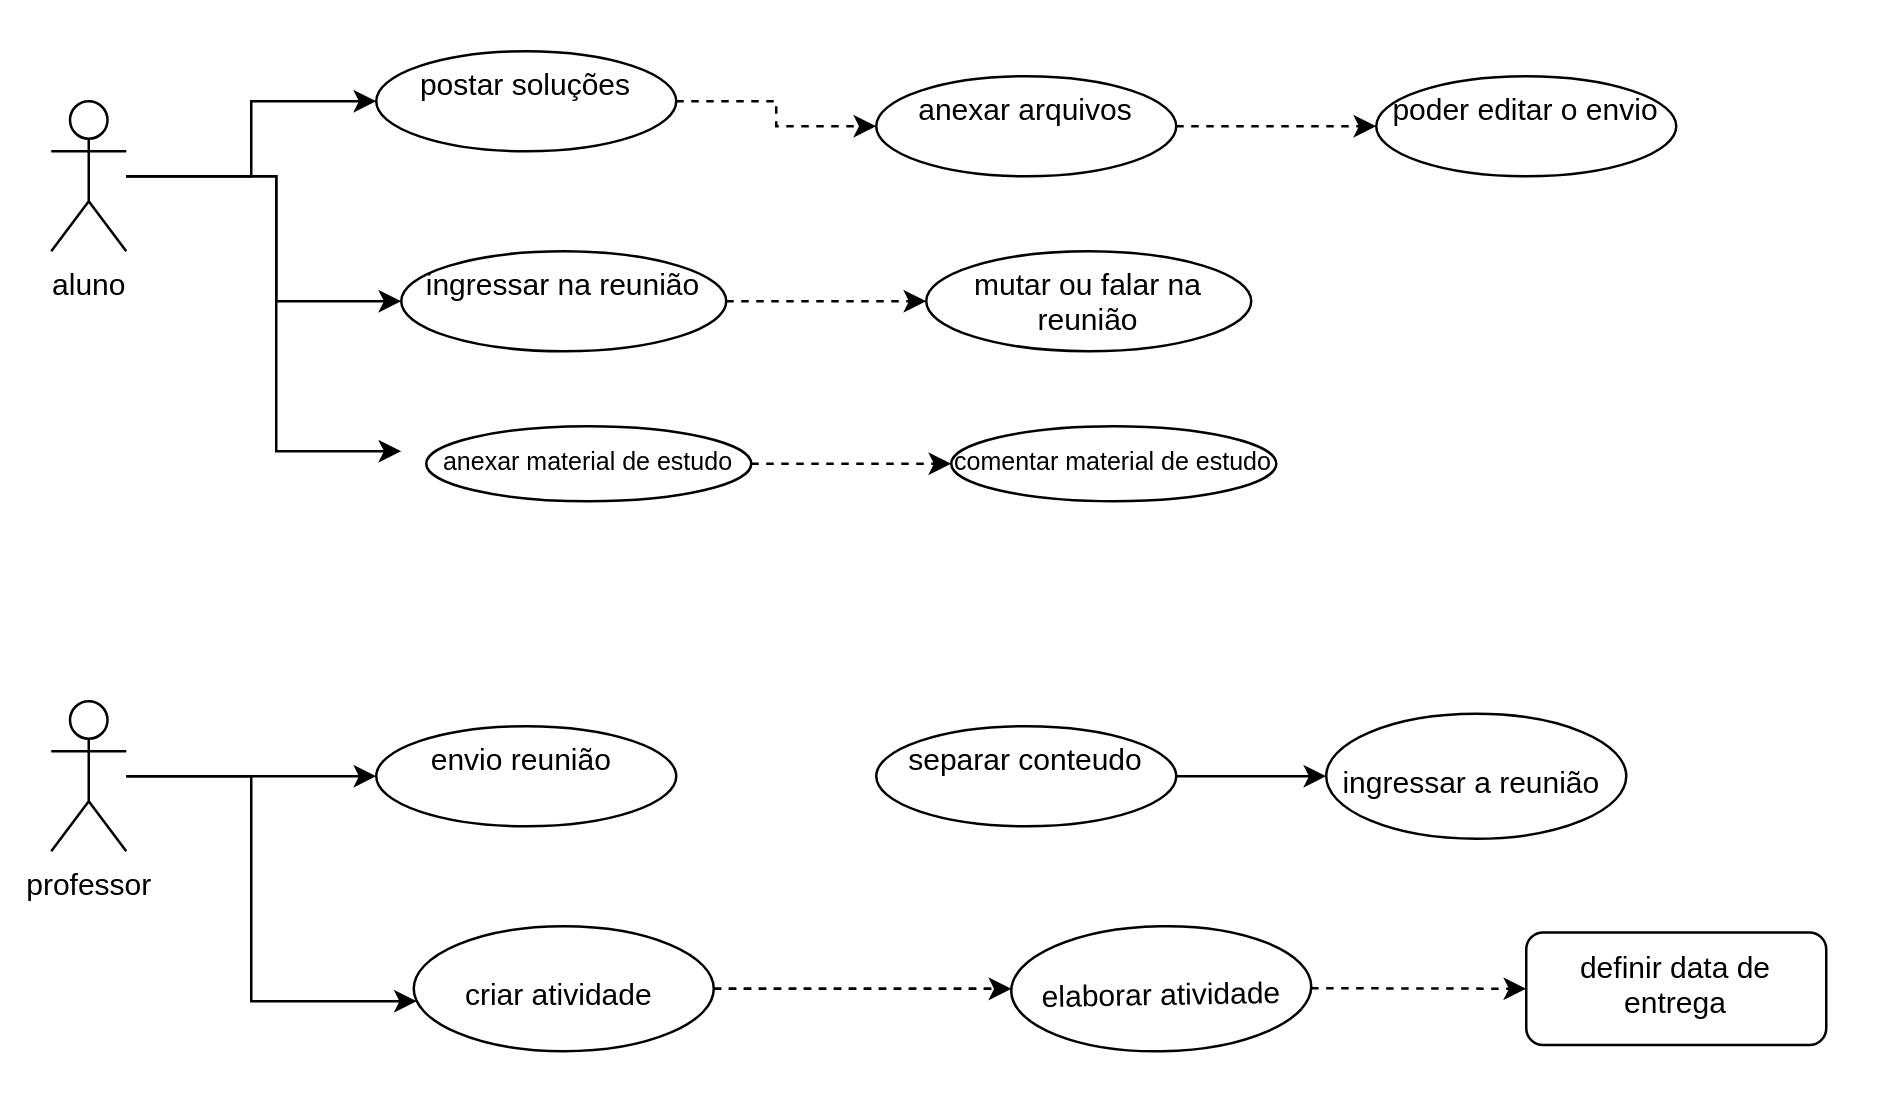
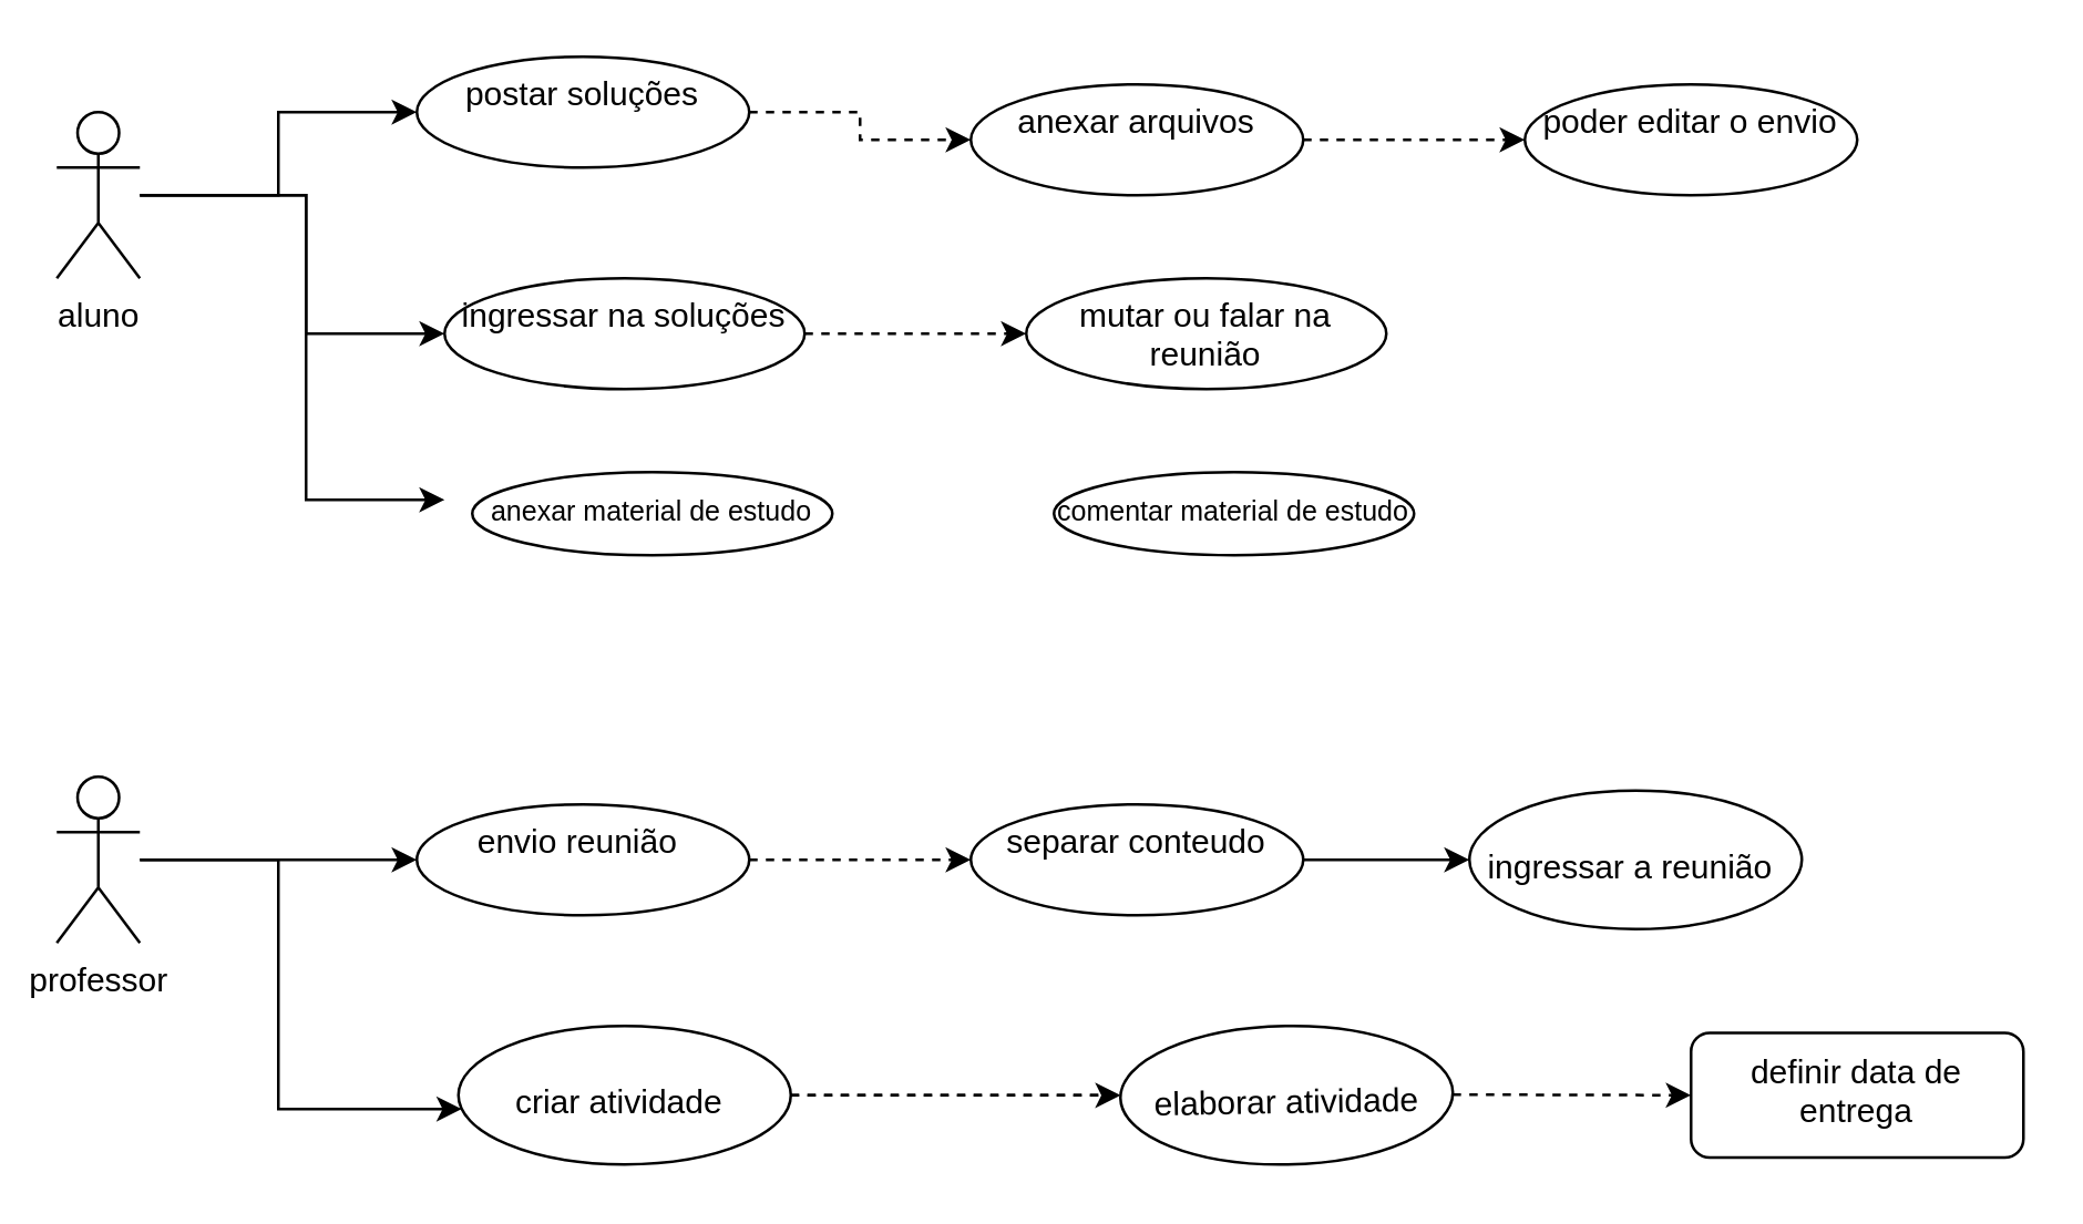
  <mxCell id="0" />
  <mxCell id="1" parent="0" />
  <mxCell id="2" value="" style="edgeStyle=orthogonalEdgeStyle;rounded=0;orthogonalLoop=1;jettySize=auto;html=1;" edge="1" parent="1" source="5" target="10"><mxGeometry relative="1" as="geometry" /></mxCell>
  <mxCell id="3" value="" style="edgeStyle=orthogonalEdgeStyle;rounded=0;orthogonalLoop=1;jettySize=auto;html=1;" edge="1" parent="1" source="5" target="12"><mxGeometry relative="1" as="geometry"><Array as="points"><mxPoint x="110" y="70" /></Array></mxGeometry></mxCell>
  <mxCell id="4" value="" style="edgeStyle=orthogonalEdgeStyle;rounded=0;orthogonalLoop=1;jettySize=auto;html=1;" edge="1" parent="1" source="5"><mxGeometry relative="1" as="geometry"><mxPoint x="160" y="180" as="targetPoint" /><Array as="points"><mxPoint x="110" y="70" /><mxPoint x="110" y="180" /></Array></mxGeometry></mxCell>
  <mxCell id="5" value="&lt;font style=&quot;vertical-align: inherit&quot;&gt;&lt;font style=&quot;vertical-align: inherit&quot;&gt;aluno&lt;/font&gt;&lt;/font&gt;" style="shape=umlActor;verticalLabelPosition=bottom;verticalAlign=top;html=1;outlineConnect=0;" vertex="1" parent="1"><mxGeometry x="20" y="40" width="30" height="60" as="geometry" /></mxCell>
  <mxCell id="6" value="" style="edgeStyle=orthogonalEdgeStyle;rounded=0;orthogonalLoop=1;jettySize=auto;html=1;" edge="1" parent="1" source="8" target="21"><mxGeometry relative="1" as="geometry" /></mxCell>
  <mxCell id="7" value="" style="edgeStyle=orthogonalEdgeStyle;rounded=0;orthogonalLoop=1;jettySize=auto;html=1;" edge="1" parent="1" source="8" target="24"><mxGeometry relative="1" as="geometry"><Array as="points"><mxPoint x="100" y="310" /><mxPoint x="100" y="400" /></Array></mxGeometry></mxCell>
  <mxCell id="8" value="professor" style="shape=umlActor;verticalLabelPosition=bottom;verticalAlign=top;html=1;outlineConnect=0;" vertex="1" parent="1"><mxGeometry x="20" y="280" width="30" height="60" as="geometry" /></mxCell>
  <mxCell id="9" value="" style="edgeStyle=orthogonalEdgeStyle;rounded=0;orthogonalLoop=1;jettySize=auto;html=1;dashed=1;" edge="1" parent="1" source="10" target="16"><mxGeometry relative="1" as="geometry" /></mxCell>
  <mxCell id="10" value="postar soluções" style="ellipse;whiteSpace=wrap;html=1;verticalAlign=top;" vertex="1" parent="1"><mxGeometry x="150" y="20" width="120" height="40" as="geometry" /></mxCell>
  <mxCell id="11" value="" style="edgeStyle=orthogonalEdgeStyle;rounded=0;orthogonalLoop=1;jettySize=auto;html=1;dashed=1;" edge="1" parent="1" source="12" target="18"><mxGeometry relative="1" as="geometry" /></mxCell>
- <mxCell id="12" value="ingressar na reunião" style="ellipse;whiteSpace=wrap;html=1;verticalAlign=top;" vertex="1" parent="1"><mxGeometry x="160" y="100" width="130" height="40" as="geometry" /></mxCell>
- <mxCell id="13" value="" style="edgeStyle=orthogonalEdgeStyle;rounded=0;orthogonalLoop=1;jettySize=auto;html=1;dashed=1;" edge="1" parent="1" source="14" target="19"><mxGeometry relative="1" as="geometry" /></mxCell>
+ <mxCell id="12" value="ingressar na soluções" style="ellipse;whiteSpace=wrap;html=1;verticalAlign=top;" vertex="1" parent="1"><mxGeometry x="160" y="100" width="130" height="40" as="geometry" /></mxCell>
  <mxCell id="14" value="&lt;font style=&quot;font-size: 10px&quot;&gt;anexar material de estudo&lt;/font&gt;" style="ellipse;whiteSpace=wrap;html=1;verticalAlign=top;" vertex="1" parent="1"><mxGeometry x="170" y="170" width="130" height="30" as="geometry" /></mxCell>
  <mxCell id="15" value="" style="edgeStyle=orthogonalEdgeStyle;rounded=0;orthogonalLoop=1;jettySize=auto;html=1;dashed=1;" edge="1" parent="1" source="16" target="17"><mxGeometry relative="1" as="geometry" /></mxCell>
  <mxCell id="16" value="anexar arquivos" style="ellipse;whiteSpace=wrap;html=1;verticalAlign=top;" vertex="1" parent="1"><mxGeometry x="350" y="30" width="120" height="40" as="geometry" /></mxCell>
  <mxCell id="17" value="poder editar o envio" style="ellipse;whiteSpace=wrap;html=1;verticalAlign=top;" vertex="1" parent="1"><mxGeometry x="550" y="30" width="120" height="40" as="geometry" /></mxCell>
  <mxCell id="18" value="mutar ou falar na reunião" style="ellipse;whiteSpace=wrap;html=1;verticalAlign=top;" vertex="1" parent="1"><mxGeometry x="370" y="100" width="130" height="40" as="geometry" /></mxCell>
  <mxCell id="19" value="&lt;font style=&quot;font-size: 10px&quot;&gt;comentar material de estudo&lt;/font&gt;" style="ellipse;whiteSpace=wrap;html=1;verticalAlign=top;" vertex="1" parent="1"><mxGeometry x="380" y="170" width="130" height="30" as="geometry" /></mxCell>
+ <mxCell id="20" value="" style="edgeStyle=orthogonalEdgeStyle;rounded=0;orthogonalLoop=1;jettySize=auto;html=1;dashed=1;" edge="1" parent="1" source="21" target="26"><mxGeometry relative="1" as="geometry" /></mxCell>
  <mxCell id="21" value="envio reunião&amp;nbsp;" style="ellipse;whiteSpace=wrap;html=1;verticalAlign=top;" vertex="1" parent="1"><mxGeometry x="150" y="290" width="120" height="40" as="geometry" /></mxCell>
  <mxCell id="22" value="" style="edgeStyle=orthogonalEdgeStyle;rounded=0;orthogonalLoop=1;jettySize=auto;html=1;dashed=1;fontSize=10;startArrow=none;" edge="1" parent="1" source="29" target="28"><mxGeometry relative="1" as="geometry" /></mxCell>
  <mxCell id="23" value="" style="edgeStyle=orthogonalEdgeStyle;rounded=0;orthogonalLoop=1;jettySize=auto;html=1;dashed=1;fontSize=10;" edge="1" parent="1" source="24" target="29"><mxGeometry relative="1" as="geometry" /></mxCell>
  <mxCell id="24" value="&lt;br&gt;criar atividade&amp;nbsp;" style="ellipse;whiteSpace=wrap;html=1;verticalAlign=top;" vertex="1" parent="1"><mxGeometry x="165" y="370" width="120" height="50" as="geometry" /></mxCell>
  <mxCell id="25" value="" style="edgeStyle=orthogonalEdgeStyle;rounded=0;orthogonalLoop=1;jettySize=auto;html=1;dashed=0;fontSize=10;" edge="1" parent="1" source="26" target="27"><mxGeometry relative="1" as="geometry" /></mxCell>
  <mxCell id="26" value="separar conteudo" style="ellipse;whiteSpace=wrap;html=1;verticalAlign=top;" vertex="1" parent="1"><mxGeometry x="350" y="290" width="120" height="40" as="geometry" /></mxCell>
  <mxCell id="27" value="&lt;br&gt;ingressar a reunião&amp;nbsp;" style="ellipse;whiteSpace=wrap;html=1;verticalAlign=top;" vertex="1" parent="1"><mxGeometry x="530" y="285" width="120" height="50" as="geometry" /></mxCell>
  <mxCell id="28" value="definir data de entrega" style="whiteSpace=wrap;html=1;verticalAlign=top;rounded=1;" vertex="1" parent="1"><mxGeometry x="610" y="372.5" width="120" height="45" as="geometry" /></mxCell>
  <mxCell id="29" value="&lt;br&gt;elaborar atividade" style="ellipse;whiteSpace=wrap;html=1;verticalAlign=top;rotation=-1;" vertex="1" parent="1"><mxGeometry x="404" y="370" width="120" height="50" as="geometry" /></mxCell>
  <mxCell id="30" value="" style="edgeStyle=orthogonalEdgeStyle;rounded=0;orthogonalLoop=1;jettySize=auto;html=1;dashed=1;fontSize=10;endArrow=none;" edge="1" parent="1" source="24" target="29"><mxGeometry relative="1" as="geometry"><mxPoint x="285" y="395" as="sourcePoint" /><mxPoint x="580" y="395" as="targetPoint" /></mxGeometry></mxCell>
